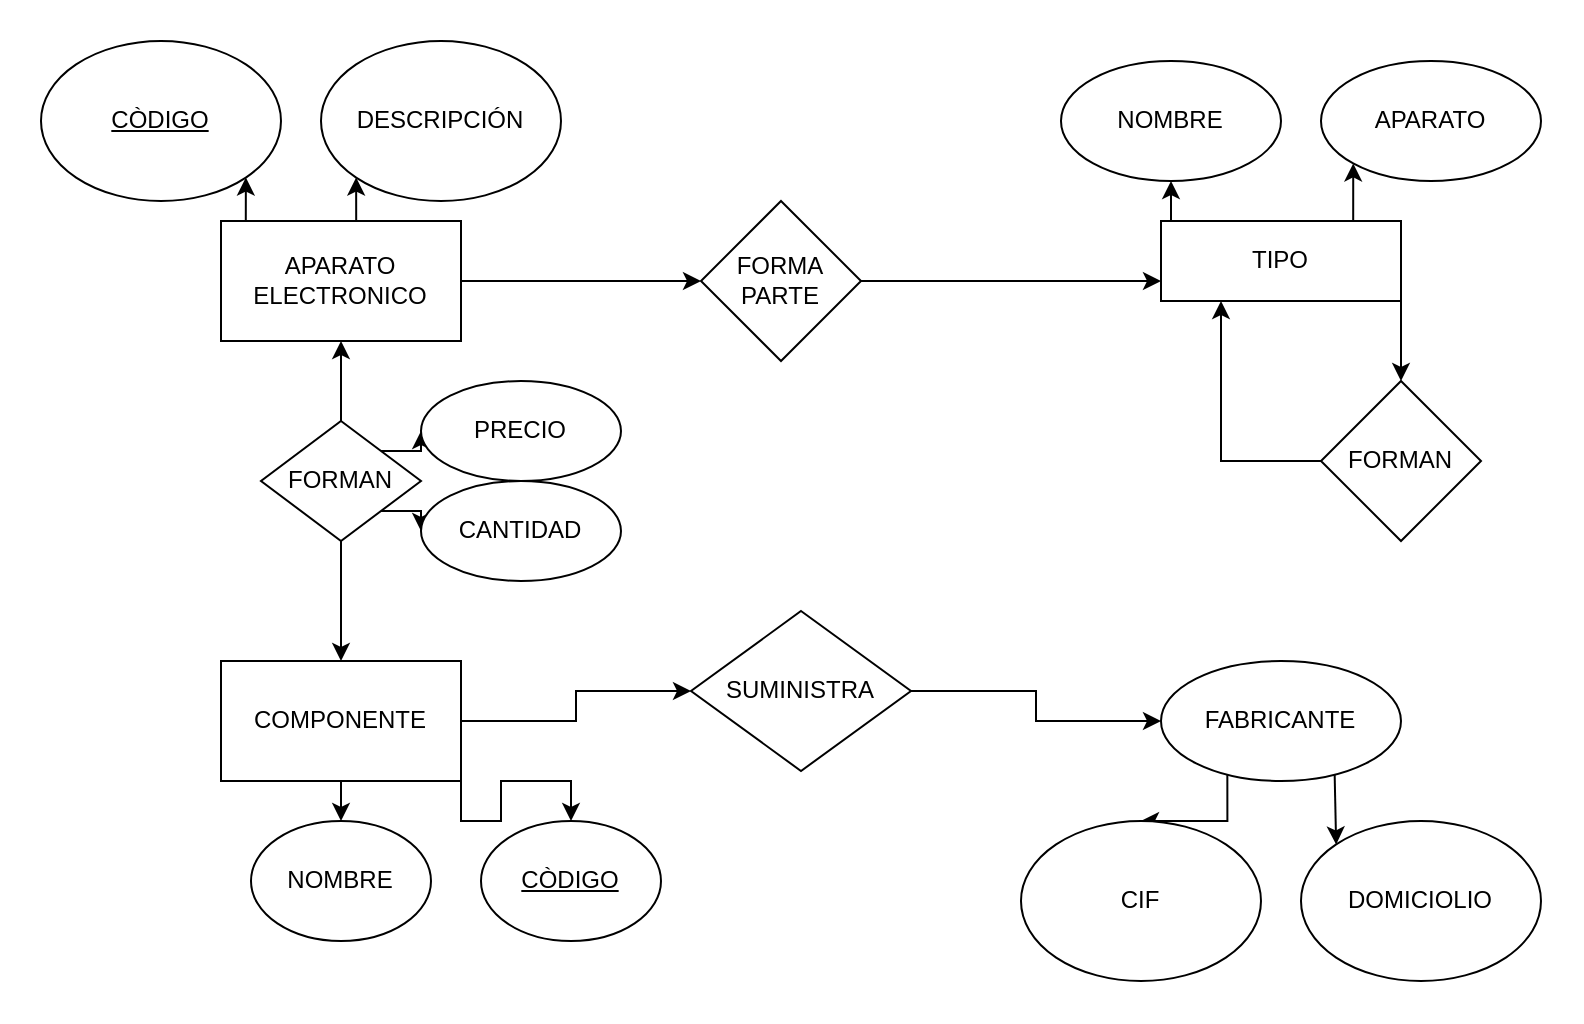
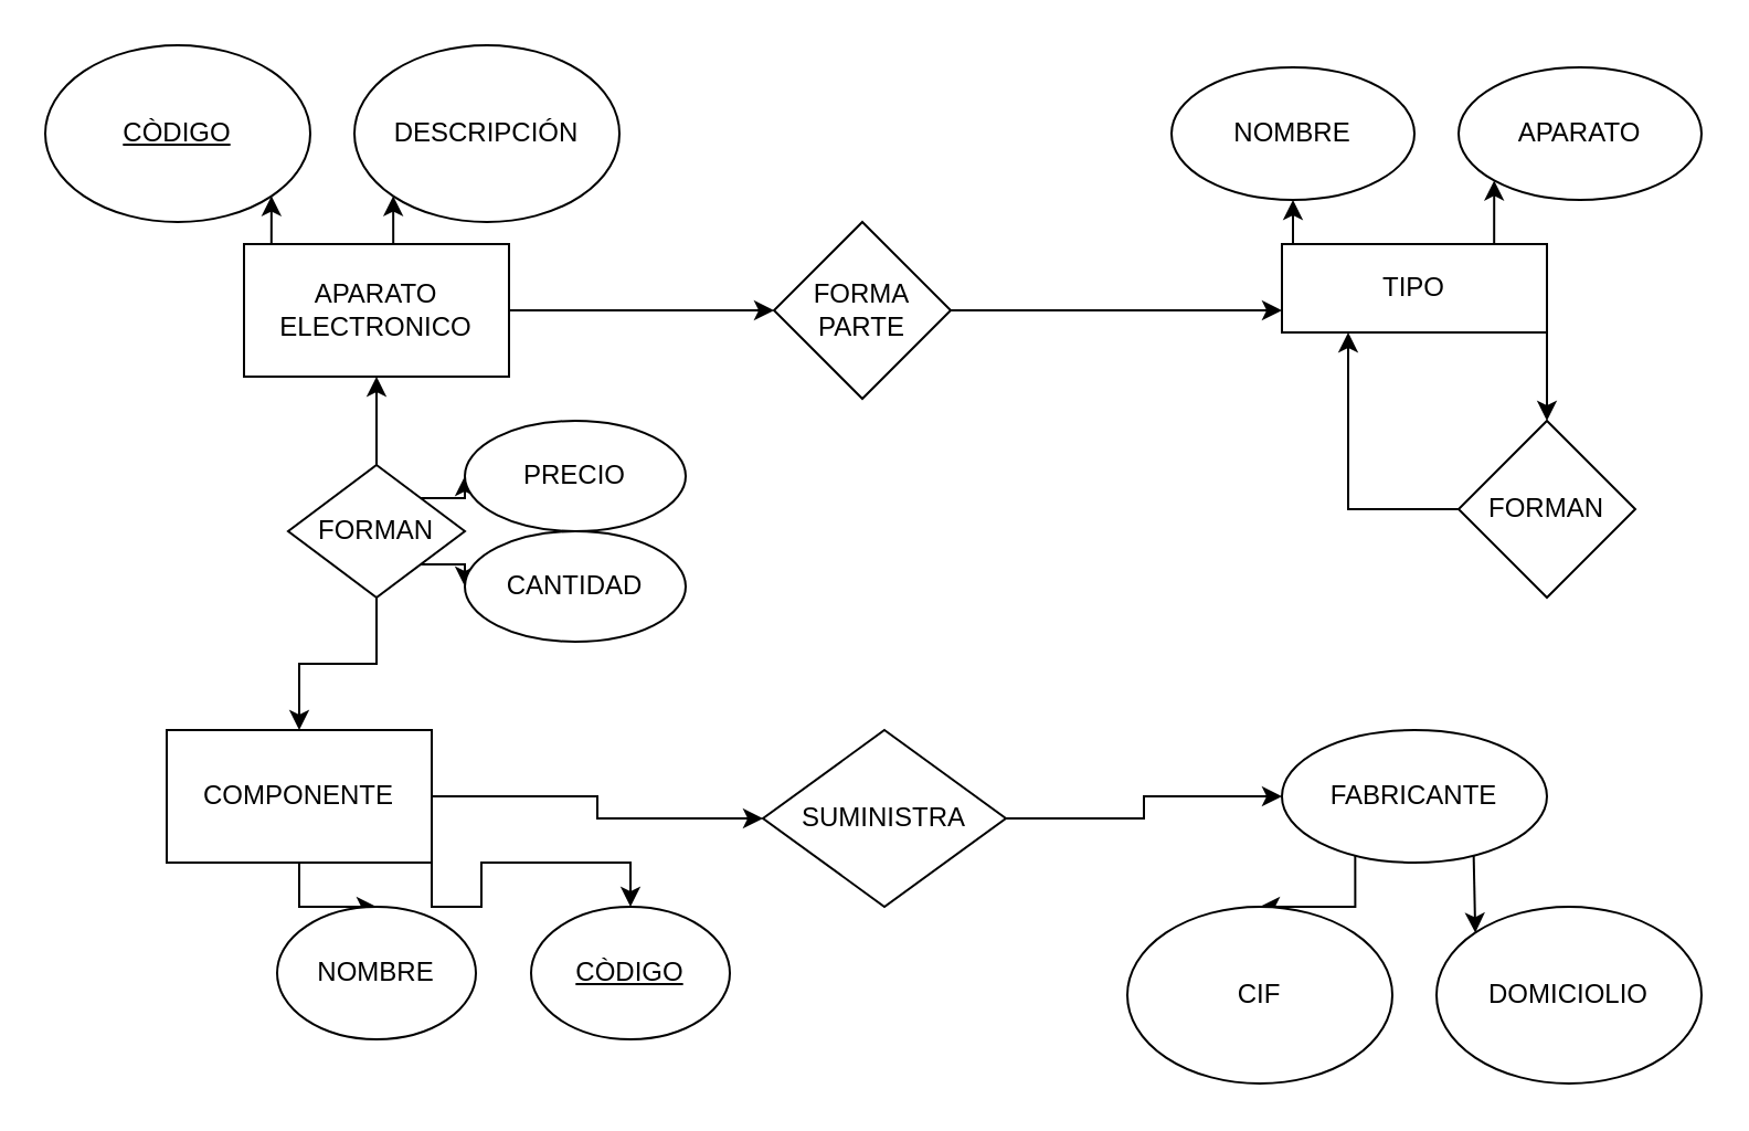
  <mxCell id="0" />
  <mxCell id="1" parent="0" />
  <mxCell id="2" style="edgeStyle=orthogonalEdgeStyle;rounded=0;orthogonalLoop=1;jettySize=auto;html=1;exitX=0.25;exitY=0;exitDx=0;exitDy=0;entryX=1;entryY=1;entryDx=0;entryDy=0;" edge="1" parent="1" source="5" target="26"><mxGeometry relative="1" as="geometry" /></mxCell>
  <mxCell id="3" style="edgeStyle=orthogonalEdgeStyle;rounded=0;orthogonalLoop=1;jettySize=auto;html=1;exitX=0.75;exitY=0;exitDx=0;exitDy=0;entryX=0;entryY=1;entryDx=0;entryDy=0;" edge="1" parent="1" source="5" target="25"><mxGeometry relative="1" as="geometry" /></mxCell>
  <mxCell id="4" style="edgeStyle=orthogonalEdgeStyle;rounded=0;orthogonalLoop=1;jettySize=auto;html=1;exitX=1;exitY=0.5;exitDx=0;exitDy=0;entryX=0;entryY=0.5;entryDx=0;entryDy=0;" edge="1" parent="1" source="5" target="7"><mxGeometry relative="1" as="geometry" /></mxCell>
  <mxCell id="5" value="APARATO ELECTRONICO" style="rounded=0;whiteSpace=wrap;html=1;" vertex="1" parent="1"><mxGeometry x="110" y="110" width="120" height="60" as="geometry" /></mxCell>
  <mxCell id="6" style="edgeStyle=orthogonalEdgeStyle;rounded=0;orthogonalLoop=1;jettySize=auto;html=1;exitX=1;exitY=0.5;exitDx=0;exitDy=0;entryX=0;entryY=0.75;entryDx=0;entryDy=0;" edge="1" parent="1" source="7" target="18"><mxGeometry relative="1" as="geometry" /></mxCell>
  <mxCell id="7" value="FORMA PARTE" style="rhombus;whiteSpace=wrap;html=1;" vertex="1" parent="1"><mxGeometry x="350" y="100" width="80" height="80" as="geometry" /></mxCell>
  <mxCell id="8" style="edgeStyle=orthogonalEdgeStyle;rounded=0;orthogonalLoop=1;jettySize=auto;html=1;exitX=0.25;exitY=1;exitDx=0;exitDy=0;entryX=0.5;entryY=0;entryDx=0;entryDy=0;" edge="1" parent="1" source="10" target="20"><mxGeometry relative="1" as="geometry" /></mxCell>
  <mxCell id="9" style="edgeStyle=orthogonalEdgeStyle;rounded=0;orthogonalLoop=1;jettySize=auto;html=1;exitX=0.75;exitY=1;exitDx=0;exitDy=0;entryX=0;entryY=0;entryDx=0;entryDy=0;" edge="1" parent="1" source="10" target="19"><mxGeometry relative="1" as="geometry" /></mxCell>
  <mxCell id="10" value="FABRICANTE" style="ellipse;whiteSpace=wrap;html=1;" vertex="1" parent="1"><mxGeometry x="580" y="330" width="120" height="60" as="geometry" /></mxCell>
  <mxCell id="11" style="edgeStyle=orthogonalEdgeStyle;rounded=0;orthogonalLoop=1;jettySize=auto;html=1;exitX=0.5;exitY=1;exitDx=0;exitDy=0;entryX=0.5;entryY=0;entryDx=0;entryDy=0;" edge="1" parent="1" source="14" target="22"><mxGeometry relative="1" as="geometry" /></mxCell>
  <mxCell id="12" style="edgeStyle=orthogonalEdgeStyle;rounded=0;orthogonalLoop=1;jettySize=auto;html=1;exitX=1;exitY=1;exitDx=0;exitDy=0;entryX=0.5;entryY=0;entryDx=0;entryDy=0;" edge="1" parent="1" source="14" target="21"><mxGeometry relative="1" as="geometry" /></mxCell>
  <mxCell id="13" style="edgeStyle=orthogonalEdgeStyle;rounded=0;orthogonalLoop=1;jettySize=auto;html=1;exitX=1;exitY=0.5;exitDx=0;exitDy=0;entryX=0;entryY=0.5;entryDx=0;entryDy=0;" edge="1" parent="1" source="14" target="35"><mxGeometry relative="1" as="geometry" /></mxCell>
- <mxCell id="14" value="COMPONENTE" style="rounded=0;whiteSpace=wrap;html=1;" vertex="1" parent="1"><mxGeometry x="110" y="330" width="120" height="60" as="geometry" /></mxCell>
+ <mxCell id="14" value="COMPONENTE" style="rounded=0;whiteSpace=wrap;html=1;" vertex="1" parent="1"><mxGeometry x="75" y="330" width="120" height="60" as="geometry" /></mxCell>
  <mxCell id="15" style="edgeStyle=orthogonalEdgeStyle;rounded=0;orthogonalLoop=1;jettySize=auto;html=1;exitX=1;exitY=1;exitDx=0;exitDy=0;entryX=0.5;entryY=0;entryDx=0;entryDy=0;" edge="1" parent="1" source="18" target="28"><mxGeometry relative="1" as="geometry" /></mxCell>
  <mxCell id="16" style="edgeStyle=orthogonalEdgeStyle;rounded=0;orthogonalLoop=1;jettySize=auto;html=1;exitX=0.25;exitY=0;exitDx=0;exitDy=0;entryX=0.5;entryY=1;entryDx=0;entryDy=0;" edge="1" parent="1" source="18" target="24"><mxGeometry relative="1" as="geometry" /></mxCell>
  <mxCell id="17" style="edgeStyle=orthogonalEdgeStyle;rounded=0;orthogonalLoop=1;jettySize=auto;html=1;exitX=0.75;exitY=0;exitDx=0;exitDy=0;entryX=0;entryY=1;entryDx=0;entryDy=0;" edge="1" parent="1" source="18" target="23"><mxGeometry relative="1" as="geometry" /></mxCell>
  <mxCell id="18" value="TIPO" style="rounded=0;whiteSpace=wrap;html=1;" vertex="1" parent="1"><mxGeometry x="580" y="110" width="120" height="40" as="geometry" /></mxCell>
  <mxCell id="19" value="DOMICIOLIO" style="ellipse;whiteSpace=wrap;html=1;" vertex="1" parent="1"><mxGeometry x="650" y="410" width="120" height="80" as="geometry" /></mxCell>
  <mxCell id="20" value="CIF" style="ellipse;whiteSpace=wrap;html=1;" vertex="1" parent="1"><mxGeometry x="510" y="410" width="120" height="80" as="geometry" /></mxCell>
  <mxCell id="21" value="&lt;u&gt;CÒDIGO&lt;/u&gt;" style="ellipse;whiteSpace=wrap;html=1;" vertex="1" parent="1"><mxGeometry x="240" y="410" width="90" height="60" as="geometry" /></mxCell>
  <mxCell id="22" value="NOMBRE" style="ellipse;whiteSpace=wrap;html=1;" vertex="1" parent="1"><mxGeometry x="125" y="410" width="90" height="60" as="geometry" /></mxCell>
  <mxCell id="23" value="APARATO" style="ellipse;whiteSpace=wrap;html=1;" vertex="1" parent="1"><mxGeometry x="660" y="30" width="110" height="60" as="geometry" /></mxCell>
  <mxCell id="24" value="NOMBRE" style="ellipse;whiteSpace=wrap;html=1;" vertex="1" parent="1"><mxGeometry x="530" y="30" width="110" height="60" as="geometry" /></mxCell>
  <mxCell id="25" value="DESCRIPCIÓN" style="ellipse;whiteSpace=wrap;html=1;" vertex="1" parent="1"><mxGeometry x="160" width="120" height="80" as="geometry" y="20" /></mxCell>
  <mxCell id="26" value="&lt;u&gt;CÒDIGO&lt;/u&gt;" style="ellipse;whiteSpace=wrap;html=1;" vertex="1" parent="1"><mxGeometry x="20" width="120" height="80" as="geometry" y="20" /></mxCell>
  <mxCell id="27" style="edgeStyle=orthogonalEdgeStyle;rounded=0;orthogonalLoop=1;jettySize=auto;html=1;exitX=0;exitY=0.5;exitDx=0;exitDy=0;entryX=0.25;entryY=1;entryDx=0;entryDy=0;" edge="1" parent="1" source="28" target="18"><mxGeometry relative="1" as="geometry" /></mxCell>
  <mxCell id="28" value="FORMAN" style="rhombus;whiteSpace=wrap;html=1;" vertex="1" parent="1"><mxGeometry x="660" y="190" width="80" height="80" as="geometry" /></mxCell>
  <mxCell id="29" style="edgeStyle=orthogonalEdgeStyle;rounded=0;orthogonalLoop=1;jettySize=auto;html=1;exitX=0.5;exitY=0;exitDx=0;exitDy=0;" edge="1" parent="1" source="33" target="5"><mxGeometry relative="1" as="geometry" /></mxCell>
  <mxCell id="30" style="edgeStyle=orthogonalEdgeStyle;rounded=0;orthogonalLoop=1;jettySize=auto;html=1;exitX=0.5;exitY=1;exitDx=0;exitDy=0;entryX=0.5;entryY=0;entryDx=0;entryDy=0;" edge="1" parent="1" source="33" target="14"><mxGeometry relative="1" as="geometry" /></mxCell>
  <mxCell id="31" style="edgeStyle=orthogonalEdgeStyle;rounded=0;orthogonalLoop=1;jettySize=auto;html=1;exitX=1;exitY=0;exitDx=0;exitDy=0;entryX=0;entryY=0.5;entryDx=0;entryDy=0;" edge="1" parent="1" source="33" target="36"><mxGeometry relative="1" as="geometry" /></mxCell>
  <mxCell id="32" style="edgeStyle=orthogonalEdgeStyle;rounded=0;orthogonalLoop=1;jettySize=auto;html=1;exitX=1;exitY=1;exitDx=0;exitDy=0;entryX=0;entryY=0.5;entryDx=0;entryDy=0;" edge="1" parent="1" source="33" target="37"><mxGeometry relative="1" as="geometry" /></mxCell>
  <mxCell id="33" value="FORMAN" style="rhombus;whiteSpace=wrap;html=1;" vertex="1" parent="1"><mxGeometry x="130" y="210" width="80" height="60" as="geometry" /></mxCell>
  <mxCell id="34" style="edgeStyle=orthogonalEdgeStyle;rounded=0;orthogonalLoop=1;jettySize=auto;html=1;exitX=1;exitY=0.5;exitDx=0;exitDy=0;entryX=0;entryY=0.5;entryDx=0;entryDy=0;" edge="1" parent="1" source="35" target="10"><mxGeometry relative="1" as="geometry" /></mxCell>
- <mxCell id="35" value="SUMINISTRA" style="rhombus;whiteSpace=wrap;html=1;" vertex="1" parent="1"><mxGeometry x="345" y="305" width="110" height="80" as="geometry" /></mxCell>
+ <mxCell id="35" value="SUMINISTRA" style="rhombus;whiteSpace=wrap;html=1;" vertex="1" parent="1"><mxGeometry x="345" y="330" width="110" height="80" as="geometry" /></mxCell>
  <mxCell id="36" value="PRECIO" style="ellipse;whiteSpace=wrap;html=1;" vertex="1" parent="1"><mxGeometry x="210" y="190" width="100" height="50" as="geometry" /></mxCell>
  <mxCell id="37" value="CANTIDAD" style="ellipse;whiteSpace=wrap;html=1;" vertex="1" parent="1"><mxGeometry x="210" y="240" width="100" height="50" as="geometry" /></mxCell>
